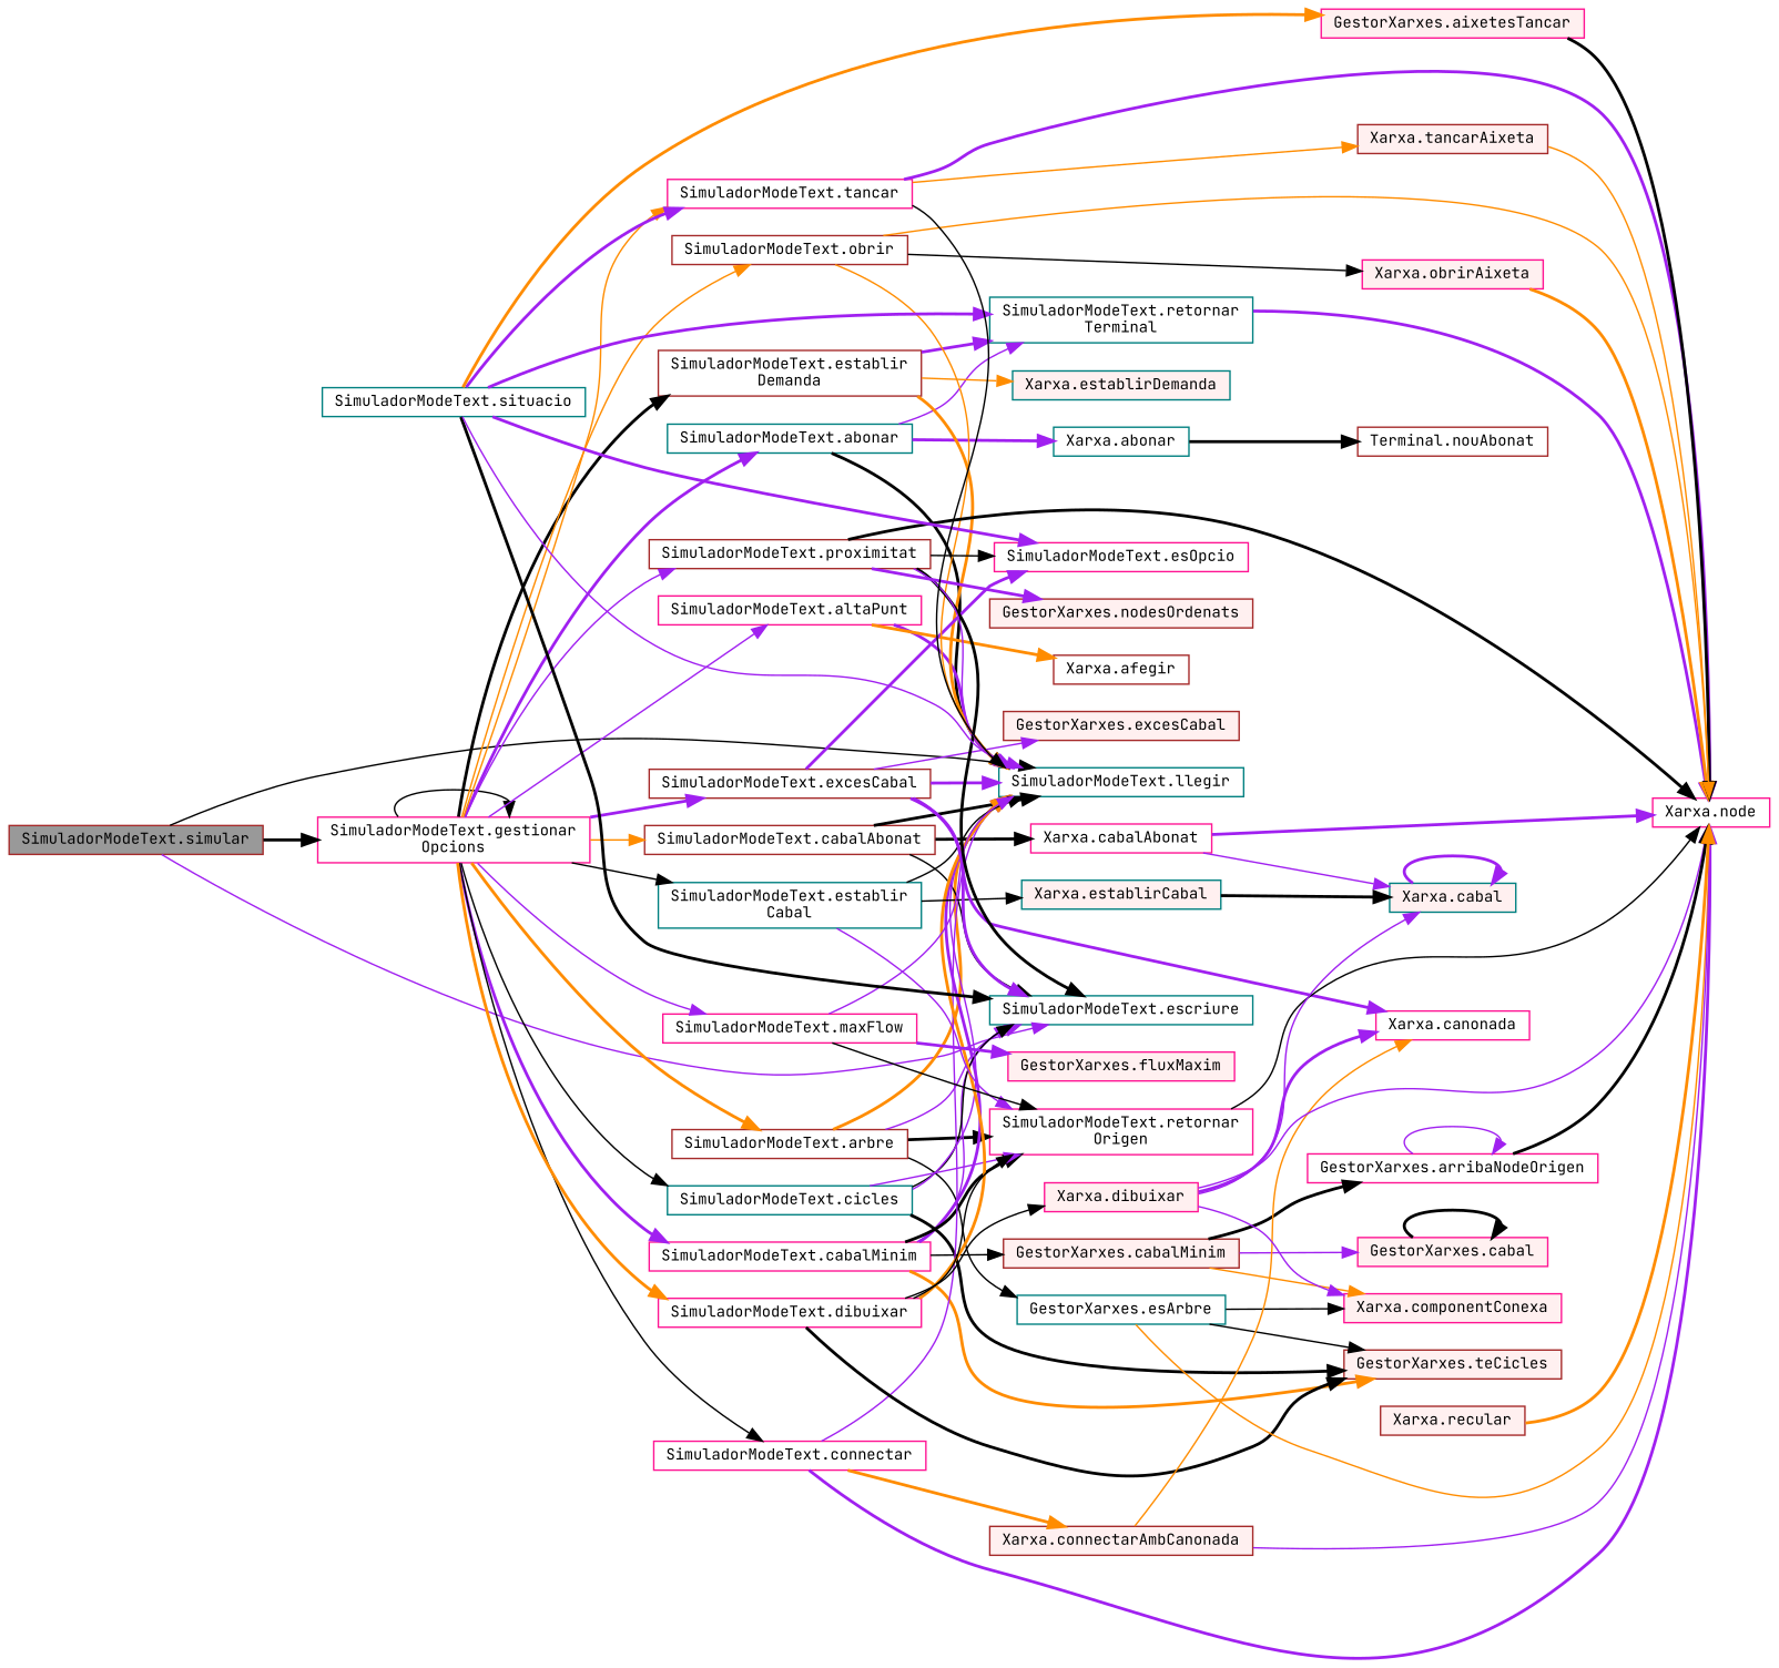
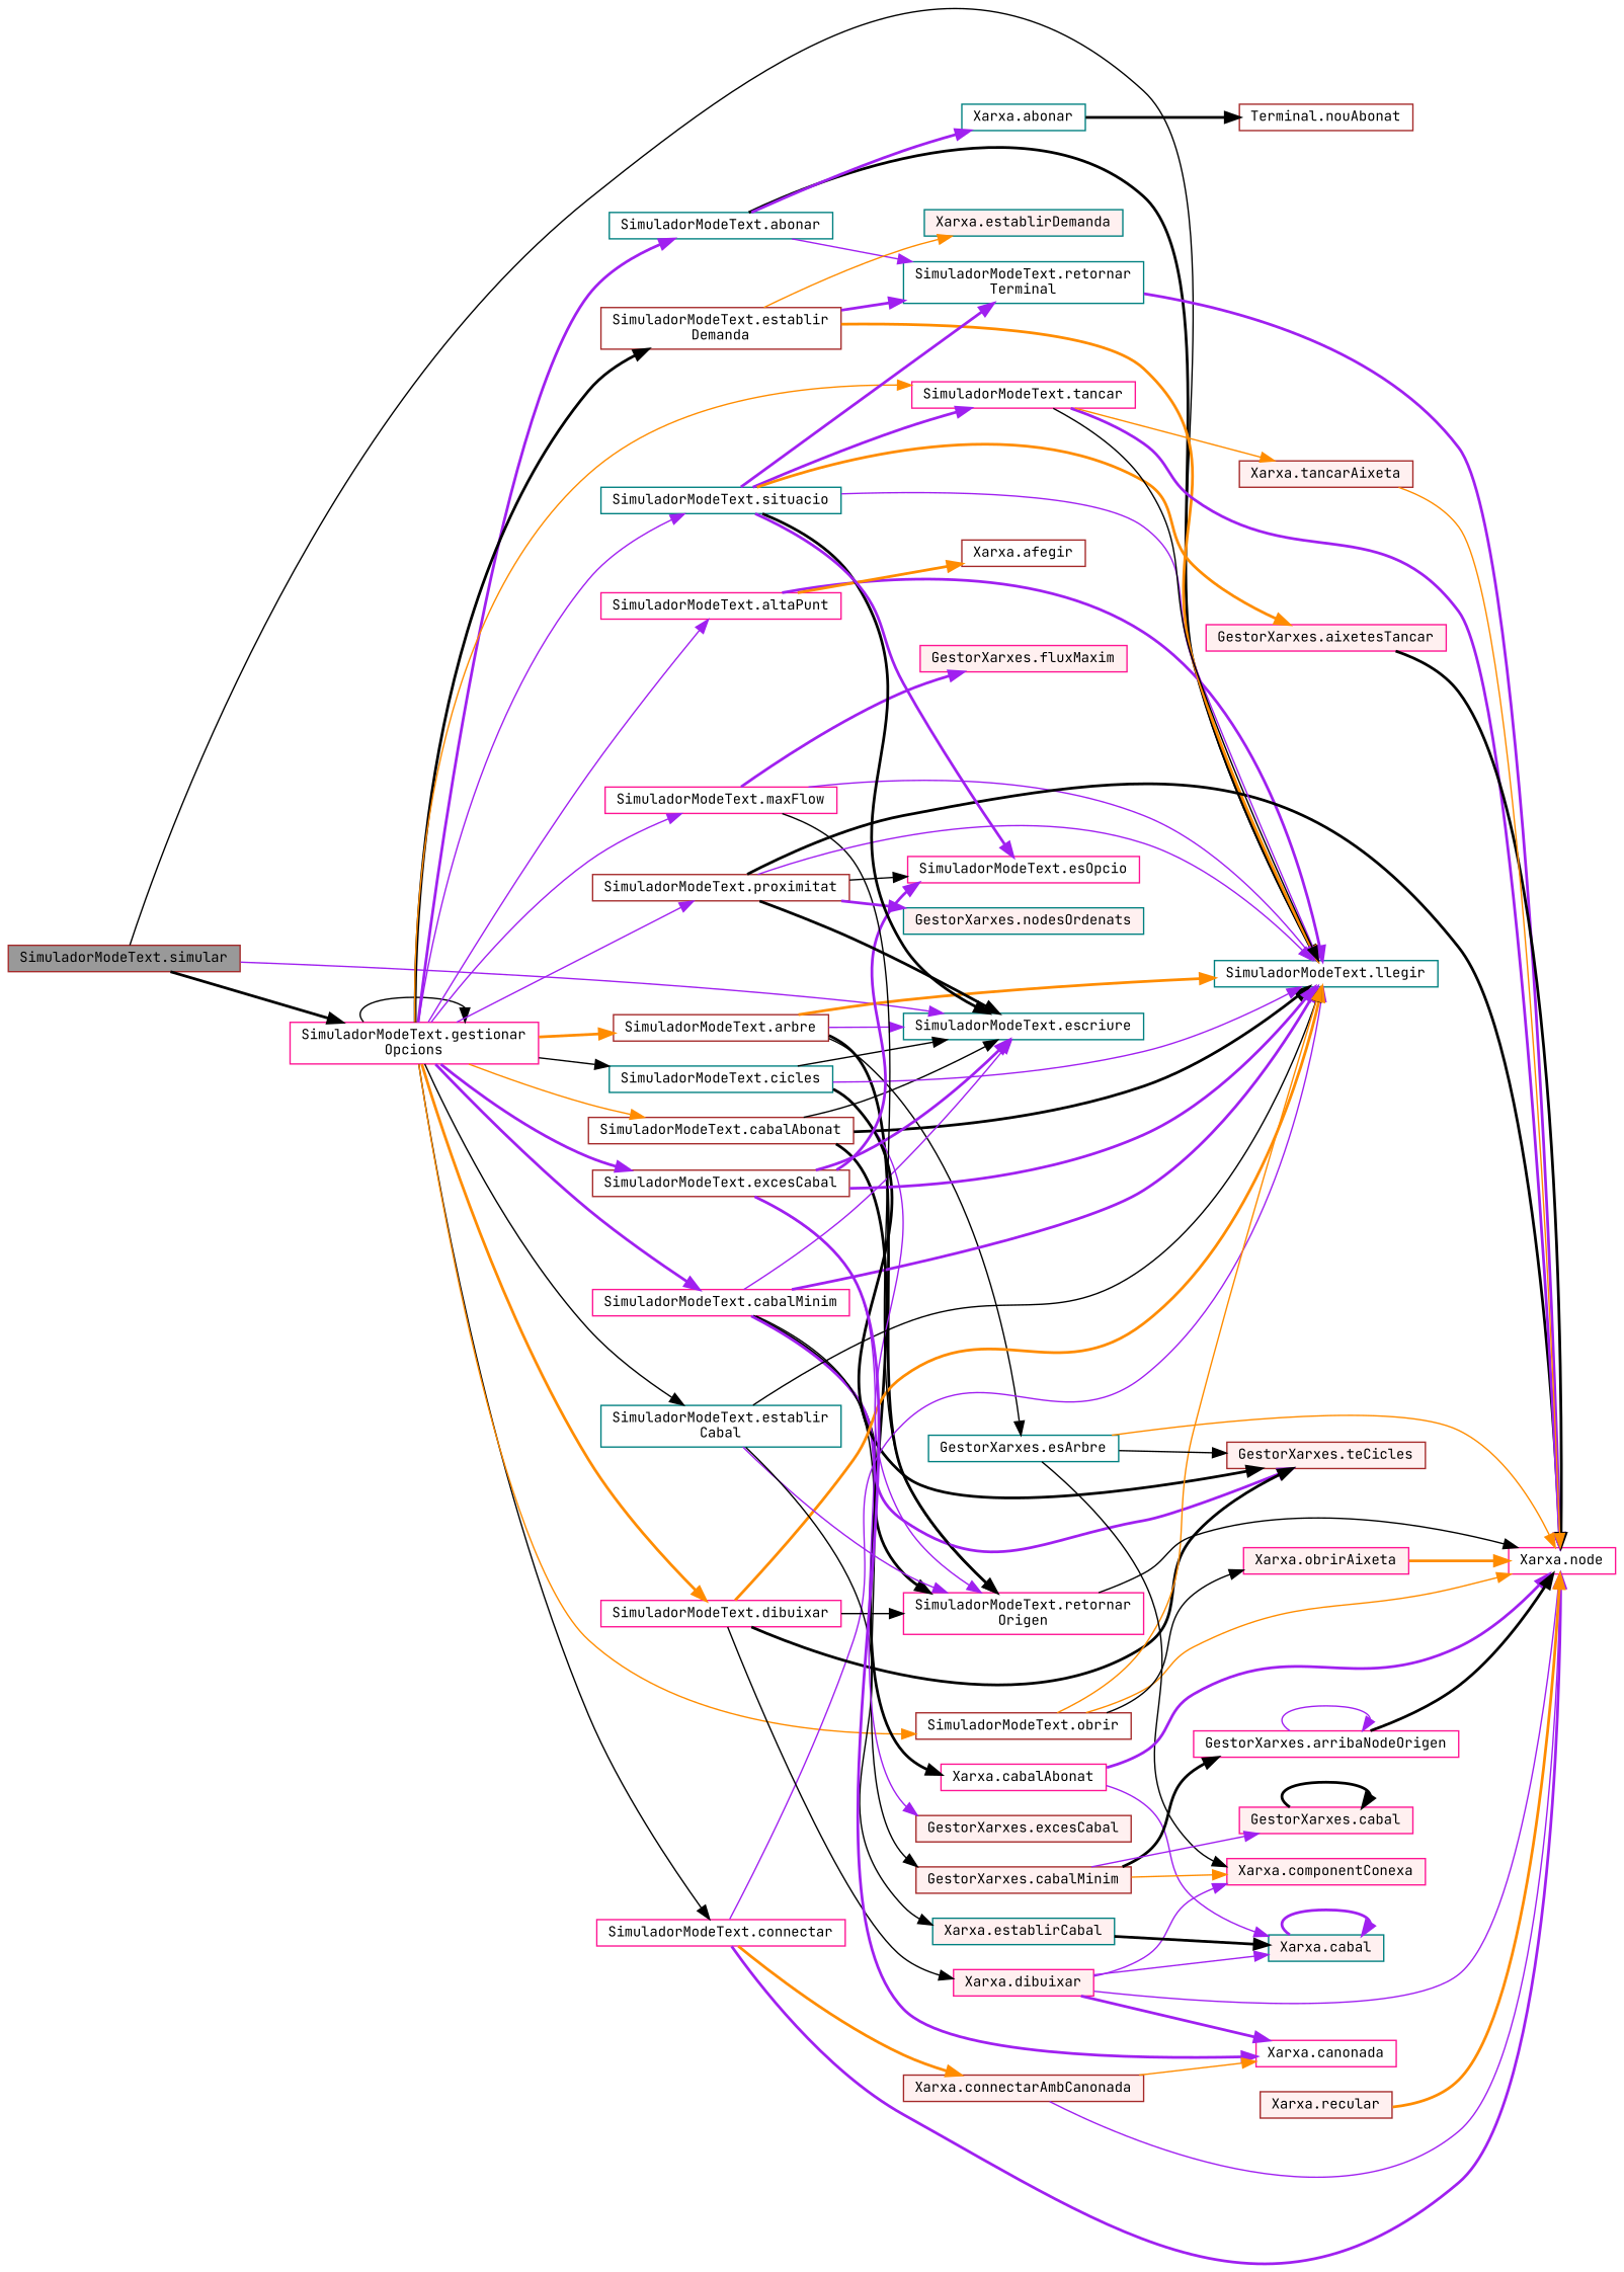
  digraph {
    fontname="JetBrains Mono"
    rankdir=LR
    node [color=deeppink fillcolor=white fontname="JetBrains Mono" fontsize=10 shape=box style=filled]
    edge [color=purple fontname="JetBrains Mono" fontsize=10 labelfontname=Helvetica labelfontsize=10 style=solid]
    n1 [color=brown fillcolor=grey60 fontcolor=black height=0.2 label="SimuladorModeText.simular" width=0.4]
    n2 [color=teal height=0.2 label="SimuladorModeText.escriure" width=0.4]
    n3 [height=0.2 label="SimuladorModeText.gestionar\lOpcions" width=0.4]
    n4 [color=teal height=0.2 label="SimuladorModeText.llegir" width=0.4]
    n5 [color=teal height=0.2 label="SimuladorModeText.abonar" width=0.4]
    n6 [height=0.2 label="SimuladorModeText.altaPunt" width=0.4]
    n7 [color=brown height=0.2 label="SimuladorModeText.arbre" width=0.4]
    n8 [color=brown height=0.2 label="SimuladorModeText.cabalAbonat" width=0.4]
    n9 [height=0.2 label="SimuladorModeText.cabalMinim" width=0.4]
    n10 [color=teal height=0.2 label="SimuladorModeText.cicles" width=0.4]
    n11 [height=0.2 label="SimuladorModeText.connectar" width=0.4]
    n12 [height=0.2 label="SimuladorModeText.dibuixar" width=0.4]
    n13 [color=teal height=0.2 label="SimuladorModeText.establir\lCabal" width=0.4]
    n14 [color=brown height=0.2 label="SimuladorModeText.establir\lDemanda" width=0.4]
    n15 [color=brown height=0.2 label="SimuladorModeText.excesCabal" width=0.4]
    n16 [height=0.2 label="SimuladorModeText.maxFlow" width=0.4]
    n17 [color=brown height=0.2 label="SimuladorModeText.obrir" width=0.4]
    n18 [color=brown height=0.2 label="SimuladorModeText.proximitat" width=0.4]
    n19 [color=teal height=0.2 label="SimuladorModeText.situacio" width=0.4]
    n20 [height=0.2 label="SimuladorModeText.tancar" width=0.4]
    n21 [color=teal height=0.2 label="Xarxa.abonar" width=0.4]
    n22 [color=teal height=0.2 label="SimuladorModeText.retornar\lTerminal" width=0.4]
    n23 [color=brown height=0.2 label="Xarxa.afegir" width=0.4]
    n24 [color=teal height=0.2 label="GestorXarxes.esArbre" width=0.4]
    n25 [height=0.2 label="SimuladorModeText.retornar\lOrigen" width=0.4]
    n26 [height=0.2 label="Xarxa.cabalAbonat" width=0.4]
    n27 [color=brown fillcolor="#FFF0F0" height=0.2 label="GestorXarxes.teCicles" width=0.4]
    n28 [color=brown fillcolor="#FFF0F0" height=0.2 label="GestorXarxes.cabalMinim" width=0.4]
    n29 [height=0.2 label="Xarxa.node" width=0.4]
    n30 [color=brown fillcolor="#FFF0F0" height=0.2 label="Xarxa.connectarAmbCanonada" width=0.4]
    n31 [fillcolor="#FFF0F0" height=0.2 label="Xarxa.dibuixar" width=0.4]
    n32 [color=teal fillcolor="#FFF0F0" height=0.2 label="Xarxa.establirCabal" width=0.4]
    n33 [color=teal fillcolor="#FFF0F0" height=0.2 label="Xarxa.establirDemanda" width=0.4]
    n34 [height=0.2 label="Xarxa.canonada" width=0.4]
    n35 [height=0.2 label="SimuladorModeText.esOpcio" width=0.4]
    n36 [color=brown fillcolor="#FFF0F0" height=0.2 label="GestorXarxes.excesCabal" width=0.4]
    n37 [fillcolor="#FFF0F0" height=0.2 label="GestorXarxes.fluxMaxim" width=0.4]
    n38 [fillcolor="#FFF0F0" height=0.2 label="Xarxa.obrirAixeta" width=0.4]
-   n39 [color=brown fillcolor="#FFF0F0" height=0.2 label="GestorXarxes.nodesOrdenats" width=0.4]
+   n39 [color=teal fillcolor="#FFF0F0" height=0.2 label="GestorXarxes.nodesOrdenats" width=0.4]
    n40 [fillcolor="#FFF0F0" height=0.2 label="GestorXarxes.aixetesTancar" width=0.4]
    n41 [color=brown fillcolor="#FFF0F0" height=0.2 label="Xarxa.tancarAixeta" width=0.4]
    n42 [color=brown height=0.2 label="Terminal.nouAbonat" width=0.4]
    n43 [fillcolor="#FFF0F0" height=0.2 label="Xarxa.componentConexa" width=0.4]
    n44 [color=teal fillcolor="#FFF0F0" height=0.2 label="Xarxa.cabal" width=0.4]
    n45 [height=0.2 label="GestorXarxes.arribaNodeOrigen" width=0.4]
    n46 [fillcolor="#FFF0F0" height=0.2 label="GestorXarxes.cabal" width=0.4]
    n47 [color=brown fillcolor="#FFF0F0" height=0.2 label="Xarxa.recular" width=0.4]
    n1 -> n2
    n1 -> n3 [color=black style=bold]
    n1 -> n4 [color=black]
    n3 -> n3 [color=black]
    n3 -> n5 [style=bold]
    n3 -> n6
    n3 -> n7 [color=darkorange style=bold]
    n3 -> n8 [color=darkorange]
    n3 -> n9 [style=bold]
    n3 -> n10 [color=black]
    n3 -> n11 [color=black]
    n3 -> n12 [color=darkorange style=bold]
    n3 -> n13 [color=black]
    n3 -> n14 [color=black style=bold]
    n3 -> n15 [style=bold]
    n3 -> n16
    n3 -> n17 [color=darkorange]
    n3 -> n18
+   n3 -> n19
    n3 -> n20 [color=darkorange]
    n5 -> n4 [color=black style=bold]
    n5 -> n21 [style=bold]
    n5 -> n22
    n6 -> n4 [style=bold]
    n6 -> n23 [color=darkorange style=bold]
    n7 -> n2
    n7 -> n4 [color=darkorange style=bold]
    n7 -> n24 [color=black]
    n7 -> n25 [color=black style=bold]
    n8 -> n2 [color=black]
    n8 -> n4 [color=black style=bold]
    n8 -> n26 [color=black style=bold]
    n9 -> n2
    n9 -> n4 [style=bold]
    n9 -> n25 [color=black style=bold]
-   n9 -> n27 [color=darkorange style=bold]
+   n9 -> n27 [style=bold]
    n9 -> n28 [color=black]
    n10 -> n2 [color=black]
    n10 -> n4
    n10 -> n25
    n10 -> n27 [color=black style=bold]
    n11 -> n4
    n11 -> n29 [style=bold]
    n11 -> n30 [color=darkorange style=bold]
    n12 -> n4 [color=darkorange style=bold]
    n12 -> n25 [color=black]
    n12 -> n27 [color=black style=bold]
    n12 -> n31 [color=black]
    n13 -> n4 [color=black]
    n13 -> n25
    n13 -> n32 [color=black]
    n14 -> n4 [color=darkorange style=bold]
    n14 -> n22 [style=bold]
    n14 -> n33 [color=darkorange]
    n15 -> n2 [style=bold]
    n15 -> n4 [style=bold]
    n15 -> n34 [style=bold]
    n15 -> n35 [style=bold]
    n15 -> n36
    n16 -> n4
    n16 -> n25 [color=black]
    n16 -> n37 [style=bold]
    n17 -> n4 [color=darkorange]
    n17 -> n29 [color=darkorange]
    n17 -> n38 [color=black]
    n18 -> n2 [color=black style=bold]
    n18 -> n4
    n18 -> n29 [color=black style=bold]
    n18 -> n35 [color=black]
    n18 -> n39 [style=bold]
    n19 -> n2 [color=black style=bold]
    n19 -> n4
    n19 -> n20 [style=bold]
    n19 -> n22 [style=bold]
    n19 -> n35 [style=bold]
    n19 -> n40 [color=darkorange style=bold]
    n20 -> n4 [color=black]
    n20 -> n29 [style=bold]
    n20 -> n41 [color=darkorange]
    n21 -> n42 [color=black style=bold]
    n22 -> n29 [style=bold]
    n24 -> n27 [color=black]
    n24 -> n29 [color=darkorange]
    n24 -> n43 [color=black]
    n25 -> n29 [color=black]
    n26 -> n29 [style=bold]
    n26 -> n44
    n28 -> n43 [color=darkorange]
    n28 -> n45 [color=black style=bold]
    n28 -> n46
    n30 -> n29
    n30 -> n34 [color=darkorange]
    n31 -> n29
    n31 -> n34 [style=bold]
    n31 -> n43
    n31 -> n44
    n32 -> n44 [color=black style=bold]
    n38 -> n29 [color=darkorange style=bold]
    n40 -> n29 [color=black style=bold]
    n41 -> n29 [color=darkorange]
    n44 -> n44 [style=bold]
    n45 -> n29 [color=black style=bold]
    n45 -> n45
    n46 -> n46 [color=black style=bold]
    n47 -> n29 [color=darkorange style=bold]
  }
